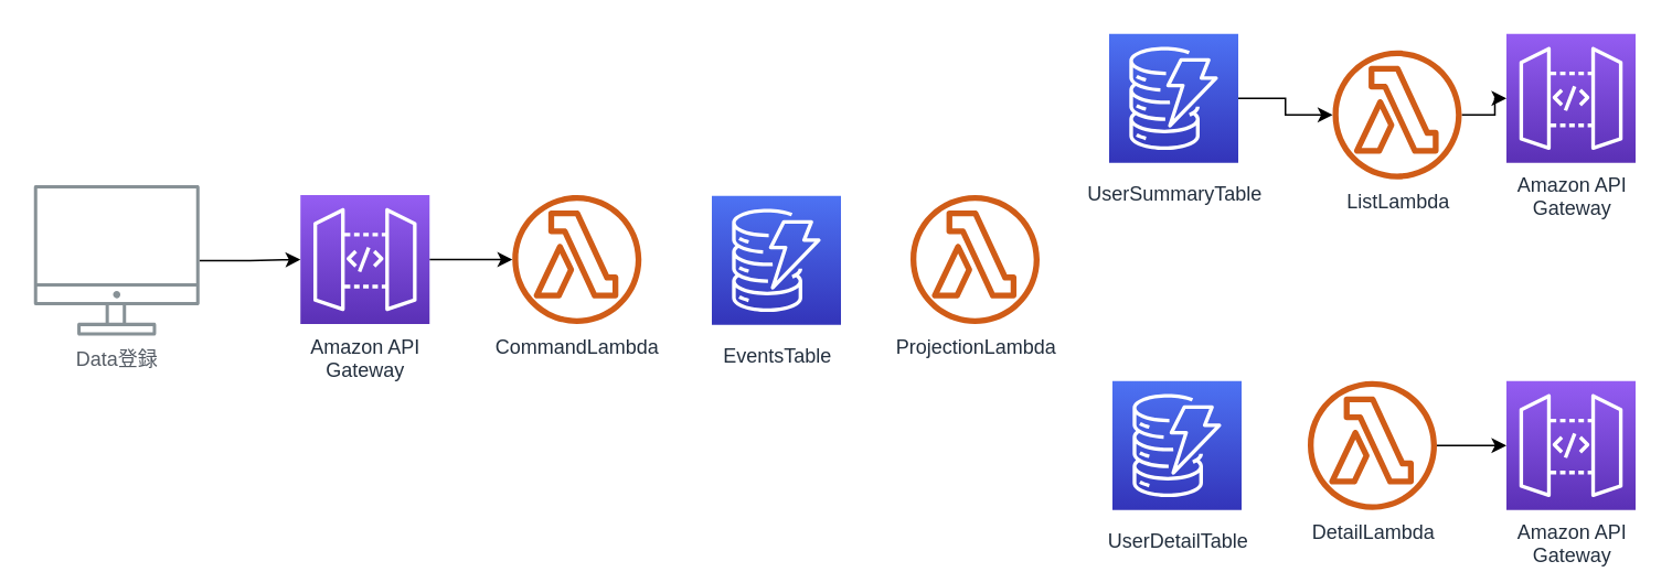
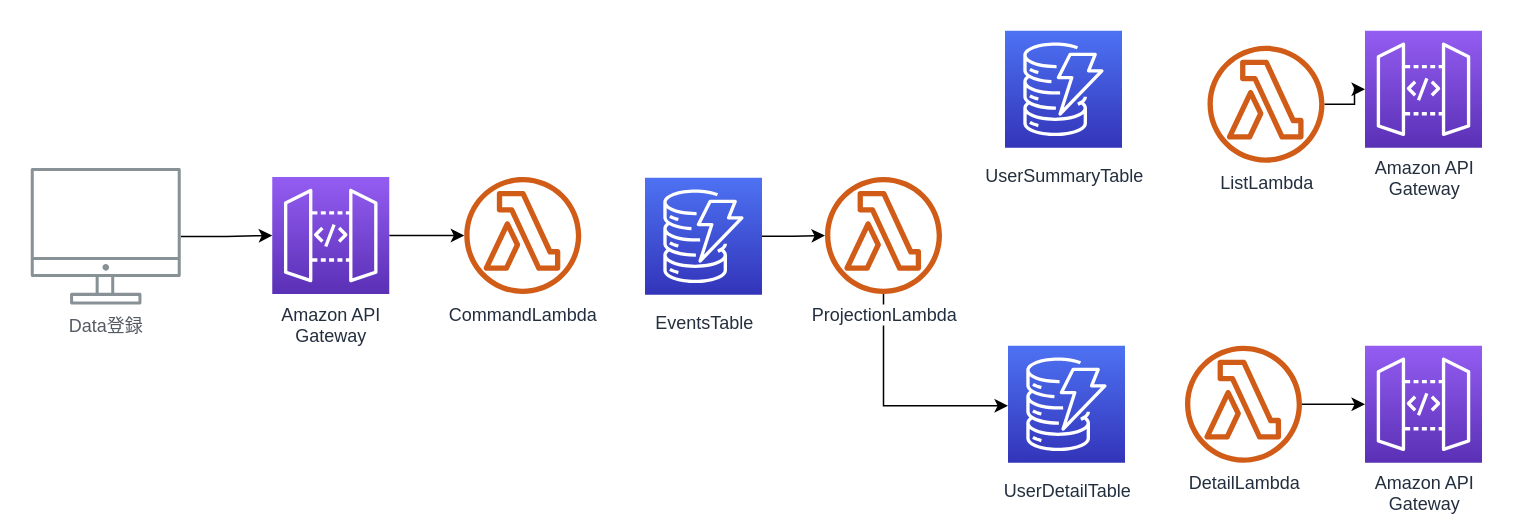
  <mxCell id="0" />
  <mxCell id="1" parent="0" />
  <mxCell id="2" style="edgeStyle=orthogonalEdgeStyle;rounded=0;orthogonalLoop=1;jettySize=auto;html=1;" edge="1" parent="1" source="3" target="5"><mxGeometry relative="1" as="geometry" /></mxCell>
  <mxCell id="3" value="Data登録" style="outlineConnect=0;gradientColor=none;fontColor=#545B64;strokeColor=none;fillColor=#879196;dashed=0;verticalLabelPosition=bottom;verticalAlign=top;align=center;html=1;fontSize=12;fontStyle=0;aspect=fixed;shape=mxgraph.aws4.illustration_desktop;pointerEvents=1;labelBackgroundColor=#ffffff;" parent="1" vertex="1"><mxGeometry x="20" y="111.5" width="100" height="91" as="geometry" /></mxCell>
  <mxCell id="4" style="edgeStyle=orthogonalEdgeStyle;rounded=0;orthogonalLoop=1;jettySize=auto;html=1;" edge="1" parent="1" source="5" target="6"><mxGeometry relative="1" as="geometry" /></mxCell>
  <mxCell id="5" value="Amazon API&lt;br&gt;Gateway&lt;br&gt;" style="outlineConnect=0;fontColor=#232F3E;gradientColor=#945DF2;gradientDirection=north;fillColor=#5A30B5;strokeColor=#ffffff;dashed=0;verticalLabelPosition=bottom;verticalAlign=top;align=center;html=1;fontSize=12;fontStyle=0;aspect=fixed;shape=mxgraph.aws4.resourceIcon;resIcon=mxgraph.aws4.api_gateway;labelBackgroundColor=#ffffff;" parent="1" vertex="1"><mxGeometry x="181" y="117.5" width="78" height="78" as="geometry" /></mxCell>
  <mxCell id="6" value="CommandLambda" style="outlineConnect=0;fontColor=#232F3E;gradientColor=none;fillColor=#D05C17;strokeColor=none;dashed=0;verticalLabelPosition=bottom;verticalAlign=top;align=center;html=1;fontSize=12;fontStyle=0;aspect=fixed;pointerEvents=1;shape=mxgraph.aws4.lambda_function;labelBackgroundColor=#ffffff;" parent="1" vertex="1"><mxGeometry x="309" y="117.5" width="78" height="78" as="geometry" /></mxCell>
+ <mxCell id="7" style="edgeStyle=orthogonalEdgeStyle;rounded=0;orthogonalLoop=1;jettySize=auto;html=1;" edge="1" parent="1" source="8" target="13"><mxGeometry relative="1" as="geometry" /></mxCell>
  <mxCell id="8" value="EventsTable" style="outlineConnect=0;fontColor=#232F3E;gradientColor=#4D72F3;gradientDirection=north;fillColor=#3334B9;strokeColor=#ffffff;dashed=0;verticalLabelPosition=bottom;verticalAlign=top;align=center;html=1;fontSize=12;fontStyle=0;aspect=fixed;shape=mxgraph.aws4.resourceIcon;resIcon=mxgraph.aws4.dynamodb;labelBackgroundColor=#ffffff;spacingTop=5;" parent="1" vertex="1"><mxGeometry x="429.5" y="118" width="78" height="78" as="geometry" /></mxCell>
- <mxCell id="9" style="edgeStyle=orthogonalEdgeStyle;rounded=0;orthogonalLoop=1;jettySize=auto;html=1;" edge="1" parent="1" source="10" target="19"><mxGeometry relative="1" as="geometry" /></mxCell>
  <mxCell id="10" value="UserSummaryTable" style="outlineConnect=0;fontColor=#232F3E;gradientColor=#4D72F3;gradientDirection=north;fillColor=#3334B9;strokeColor=#ffffff;dashed=0;verticalLabelPosition=bottom;verticalAlign=top;align=center;html=1;fontSize=12;fontStyle=0;aspect=fixed;shape=mxgraph.aws4.resourceIcon;resIcon=mxgraph.aws4.dynamodb;labelBackgroundColor=#ffffff;spacingTop=5;" vertex="1" parent="1"><mxGeometry x="669.5" y="20" width="78" height="78" as="geometry" /></mxCell>
  <mxCell id="11" value="UserDetailTable" style="outlineConnect=0;fontColor=#232F3E;gradientColor=#4D72F3;gradientDirection=north;fillColor=#3334B9;strokeColor=#ffffff;dashed=0;verticalLabelPosition=bottom;verticalAlign=top;align=center;html=1;fontSize=12;fontStyle=0;aspect=fixed;shape=mxgraph.aws4.resourceIcon;resIcon=mxgraph.aws4.dynamodb;labelBackgroundColor=#ffffff;spacingTop=5;" vertex="1" parent="1"><mxGeometry x="671.5" y="230" width="78" height="78" as="geometry" /></mxCell>
+ <mxCell id="12" style="edgeStyle=orthogonalEdgeStyle;rounded=0;orthogonalLoop=1;jettySize=auto;html=1;" edge="1" parent="1" source="13" target="11"><mxGeometry relative="1" as="geometry"><Array as="points"><mxPoint x="588.5" y="270" /></Array></mxGeometry></mxCell>
  <mxCell id="13" value="ProjectionLambda" style="outlineConnect=0;fontColor=#232F3E;gradientColor=none;fillColor=#D05C17;strokeColor=none;dashed=0;verticalLabelPosition=bottom;verticalAlign=top;align=center;html=1;fontSize=12;fontStyle=0;aspect=fixed;pointerEvents=1;shape=mxgraph.aws4.lambda_function;labelBackgroundColor=#ffffff;" vertex="1" parent="1"><mxGeometry x="549.5" y="117.5" width="78" height="78" as="geometry" /></mxCell>
  <mxCell id="14" style="edgeStyle=orthogonalEdgeStyle;rounded=0;orthogonalLoop=1;jettySize=auto;html=1;" edge="1" parent="1" source="15" target="17"><mxGeometry relative="1" as="geometry" /></mxCell>
  <mxCell id="15" value="DetailLambda" style="outlineConnect=0;fontColor=#232F3E;gradientColor=none;fillColor=#D05C17;strokeColor=none;dashed=0;verticalLabelPosition=bottom;verticalAlign=top;align=center;html=1;fontSize=12;fontStyle=0;aspect=fixed;pointerEvents=1;shape=mxgraph.aws4.lambda_function;labelBackgroundColor=#ffffff;" vertex="1" parent="1"><mxGeometry x="789.5" y="230" width="78" height="78" as="geometry" /></mxCell>
  <mxCell id="16" value="Amazon API&lt;br&gt;Gateway&lt;br&gt;" style="outlineConnect=0;fontColor=#232F3E;gradientColor=#945DF2;gradientDirection=north;fillColor=#5A30B5;strokeColor=#ffffff;dashed=0;verticalLabelPosition=bottom;verticalAlign=top;align=center;html=1;fontSize=12;fontStyle=0;aspect=fixed;shape=mxgraph.aws4.resourceIcon;resIcon=mxgraph.aws4.api_gateway;labelBackgroundColor=#ffffff;" vertex="1" parent="1"><mxGeometry x="909.5" y="20" width="78" height="78" as="geometry" /></mxCell>
  <mxCell id="17" value="Amazon API&lt;br&gt;Gateway&lt;br&gt;" style="outlineConnect=0;fontColor=#232F3E;gradientColor=#945DF2;gradientDirection=north;fillColor=#5A30B5;strokeColor=#ffffff;dashed=0;verticalLabelPosition=bottom;verticalAlign=top;align=center;html=1;fontSize=12;fontStyle=0;aspect=fixed;shape=mxgraph.aws4.resourceIcon;resIcon=mxgraph.aws4.api_gateway;labelBackgroundColor=#ffffff;" vertex="1" parent="1"><mxGeometry x="909.5" y="230" width="78" height="78" as="geometry" /></mxCell>
  <mxCell id="18" style="edgeStyle=orthogonalEdgeStyle;rounded=0;orthogonalLoop=1;jettySize=auto;html=1;" edge="1" parent="1" source="19" target="16"><mxGeometry relative="1" as="geometry" /></mxCell>
  <mxCell id="19" value="ListLambda" style="outlineConnect=0;fontColor=#232F3E;gradientColor=none;fillColor=#D05C17;strokeColor=none;dashed=0;verticalLabelPosition=bottom;verticalAlign=top;align=center;html=1;fontSize=12;fontStyle=0;aspect=fixed;pointerEvents=1;shape=mxgraph.aws4.lambda_function;labelBackgroundColor=#ffffff;" vertex="1" parent="1"><mxGeometry x="804.5" y="30" width="78" height="78" as="geometry" /></mxCell>
